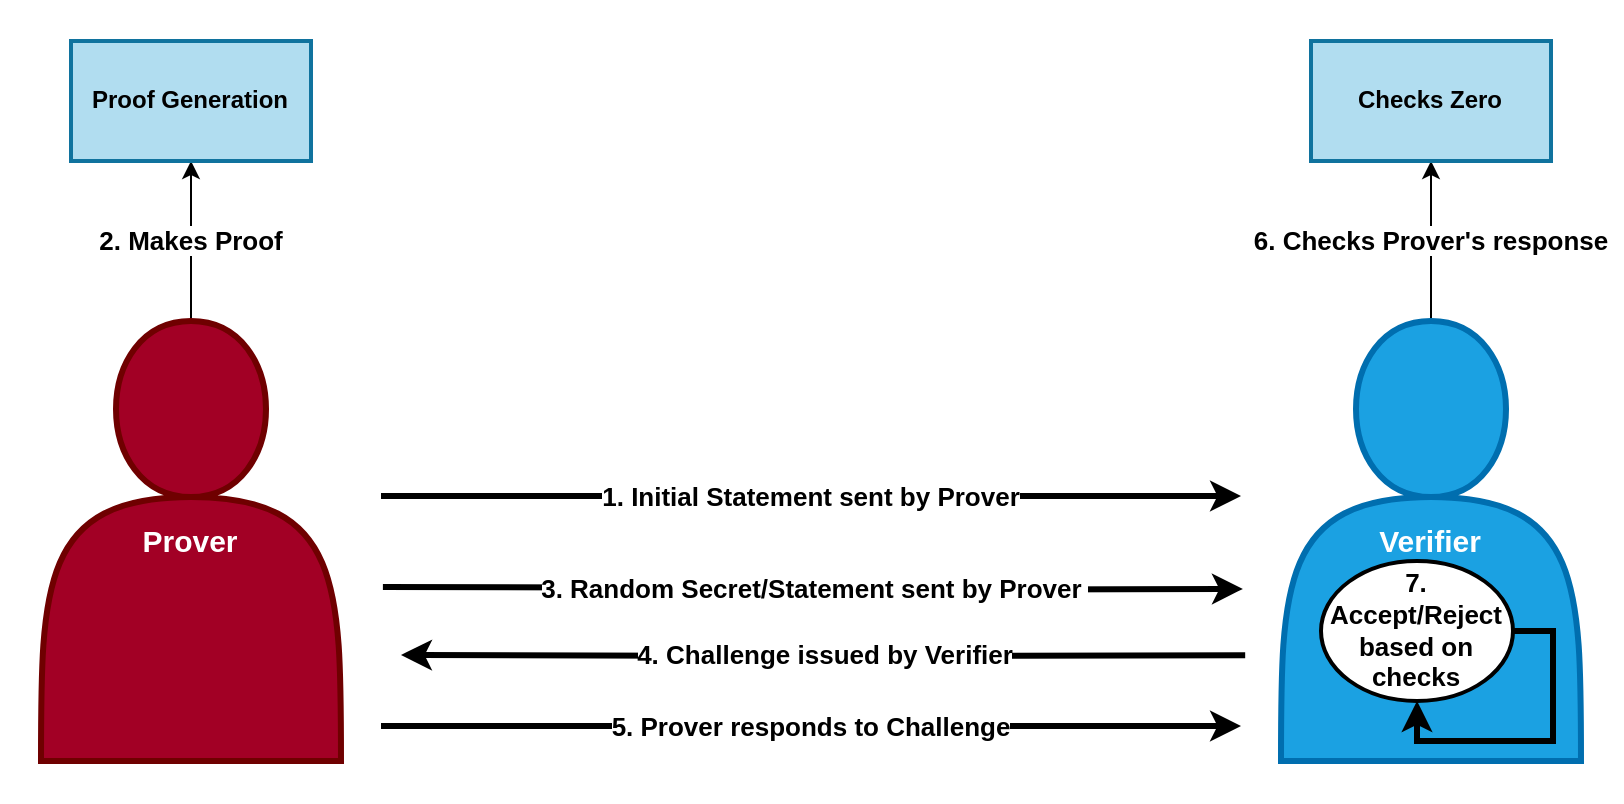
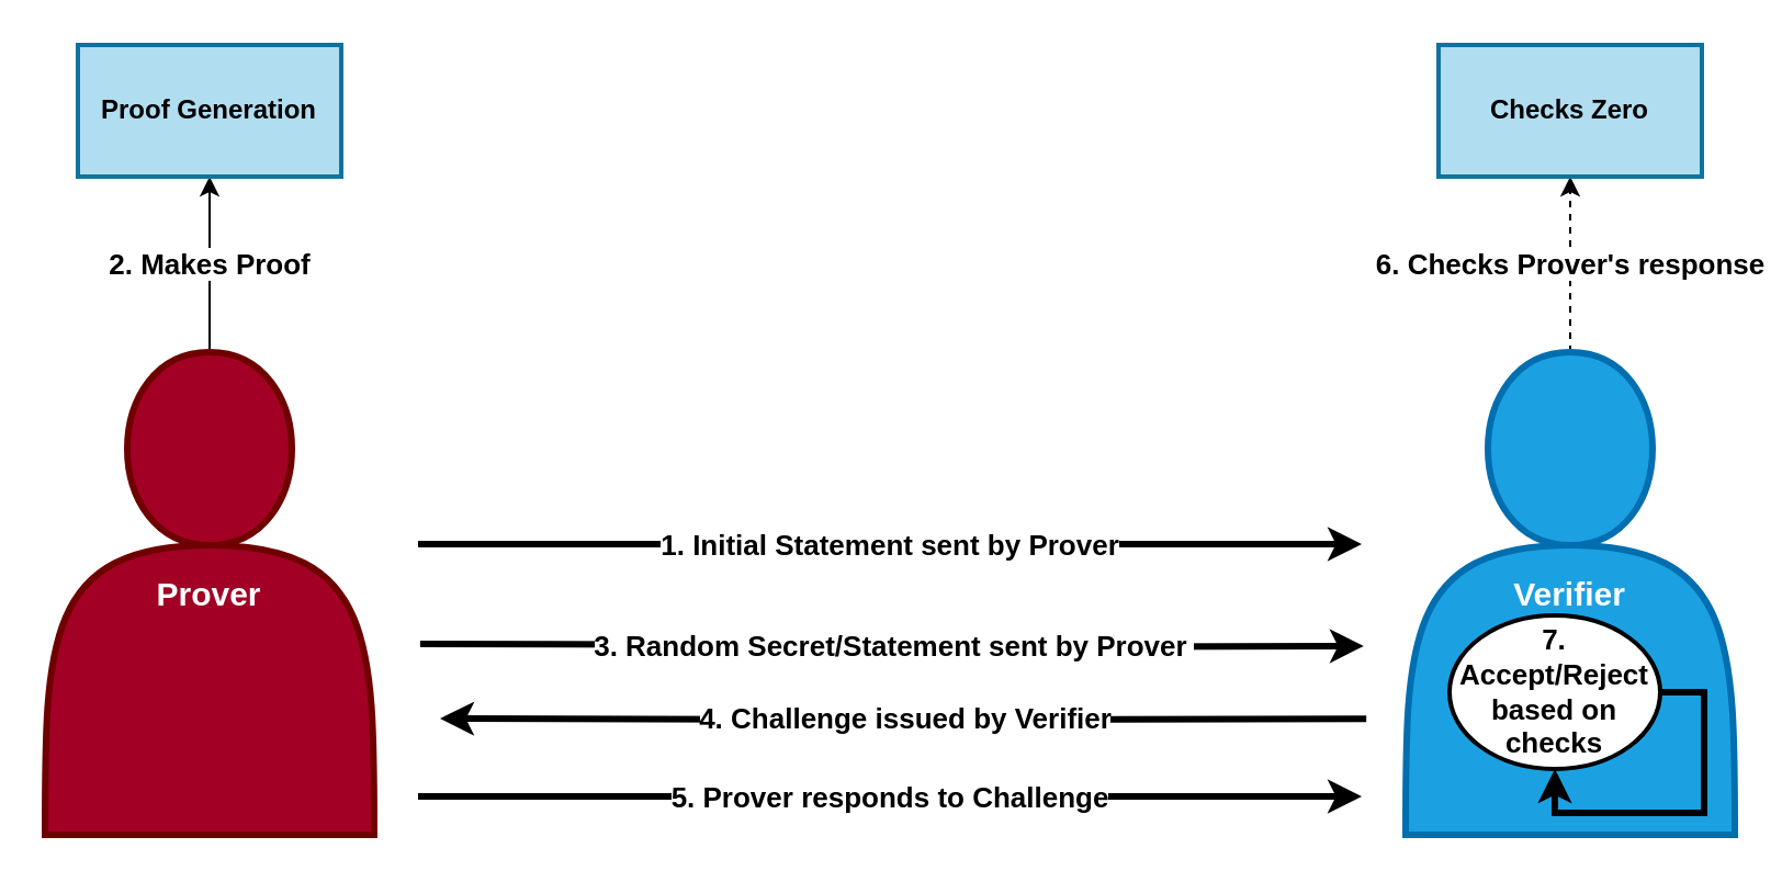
  <mxCell id="0" />
  <mxCell id="1" parent="0" />
  <mxCell id="2" value="1. Initial Statement sent by Prover" style="edgeStyle=orthogonalEdgeStyle;rounded=0;orthogonalLoop=1;jettySize=auto;html=1;exitX=1;exitY=0.25;exitDx=0;exitDy=0;entryX=0;entryY=0.25;entryDx=0;entryDy=0;fontStyle=1;fontSize=13;strokeWidth=3;" edge="1" parent="1"><mxGeometry relative="1" as="geometry"><mxPoint x="190" y="247.5" as="sourcePoint" /><mxPoint x="620" y="247.5" as="targetPoint" /></mxGeometry></mxCell>
  <mxCell id="3" value="4. Challenge issued by Verifier" style="edgeStyle=orthogonalEdgeStyle;rounded=0;orthogonalLoop=1;jettySize=auto;html=1;exitX=0.011;exitY=0.596;exitDx=0;exitDy=0;exitPerimeter=0;fontStyle=1;fontSize=13;strokeWidth=3;" edge="1" parent="1"><mxGeometry x="-0.003" relative="1" as="geometry"><mxPoint x="622.09" y="327.08" as="sourcePoint" /><mxPoint x="200" y="327" as="targetPoint" /><mxPoint y="-1" as="offset" /></mxGeometry></mxCell>
  <mxCell id="4" value="5. Prover responds to Challenge" style="edgeStyle=orthogonalEdgeStyle;rounded=0;orthogonalLoop=1;jettySize=auto;html=1;exitX=1;exitY=0.75;exitDx=0;exitDy=0;entryX=0;entryY=0.75;entryDx=0;entryDy=0;fontStyle=1;fontSize=13;strokeWidth=3;" edge="1" parent="1"><mxGeometry relative="1" as="geometry"><mxPoint x="190" y="362.5" as="sourcePoint" /><mxPoint x="620" y="362.5" as="targetPoint" /><mxPoint as="offset" /></mxGeometry></mxCell>
  <mxCell id="5" value="3. Random Secret/Statement sent by Prover&amp;nbsp;" style="edgeStyle=orthogonalEdgeStyle;rounded=0;orthogonalLoop=1;jettySize=auto;html=1;exitX=1.005;exitY=0.448;exitDx=0;exitDy=0;entryX=0.005;entryY=0.452;entryDx=0;entryDy=0;entryPerimeter=0;exitPerimeter=0;fontStyle=1;fontSize=13;strokeWidth=3;" edge="1" parent="1"><mxGeometry relative="1" as="geometry"><mxPoint x="190.95" y="293.04" as="sourcePoint" /><mxPoint x="620.95" y="293.96" as="targetPoint" /></mxGeometry></mxCell>
  <mxCell id="6" value="2. Makes Proof" style="edgeStyle=orthogonalEdgeStyle;rounded=0;orthogonalLoop=1;jettySize=auto;html=1;exitX=0.5;exitY=0;exitDx=0;exitDy=0;entryX=0.5;entryY=1;entryDx=0;entryDy=0;fontStyle=1;fontSize=13;" edge="1" parent="1" source="7" target="12"><mxGeometry relative="1" as="geometry" /></mxCell>
  <mxCell id="7" value="Prover" style="shape=actor;whiteSpace=wrap;html=1;fillColor=#a20025;strokeColor=#6F0000;strokeWidth=3;fontStyle=1;fontSize=15;fontColor=#ffffff;" vertex="1" parent="1"><mxGeometry x="20" y="160" width="150" height="220" as="geometry" /></mxCell>
- <mxCell id="8" value="6. Checks Prover's response" style="edgeStyle=orthogonalEdgeStyle;rounded=0;orthogonalLoop=1;jettySize=auto;html=1;exitX=0.5;exitY=0;exitDx=0;exitDy=0;entryX=0.5;entryY=1;entryDx=0;entryDy=0;fontStyle=1;fontSize=13;" edge="1" parent="1" source="9" target="13"><mxGeometry relative="1" as="geometry" /></mxCell>
+ <mxCell id="8" value="6. Checks Prover's response" style="edgeStyle=orthogonalEdgeStyle;rounded=0;orthogonalLoop=1;jettySize=auto;html=1;exitX=0.5;exitY=0;exitDx=0;exitDy=0;entryX=0.5;entryY=1;entryDx=0;entryDy=0;fontStyle=1;fontSize=13;dashed=1;" edge="1" parent="1" source="9" target="13"><mxGeometry relative="1" as="geometry" /></mxCell>
  <mxCell id="9" value="Verifier" style="shape=actor;whiteSpace=wrap;html=1;fillColor=#1ba1e2;strokeColor=#006EAF;strokeWidth=3;fontStyle=1;fontSize=15;fontColor=#ffffff;" vertex="1" parent="1"><mxGeometry x="640" y="160" width="150" height="220" as="geometry" /></mxCell>
  <mxCell id="10" value="7. Accept/Reject based on checks" style="ellipse;whiteSpace=wrap;html=1;fontStyle=1;fontSize=13;strokeWidth=2;" vertex="1" parent="1"><mxGeometry x="660" y="280" width="96" height="70" as="geometry" /></mxCell>
  <mxCell id="11" style="edgeStyle=orthogonalEdgeStyle;rounded=0;orthogonalLoop=1;jettySize=auto;html=1;exitX=1;exitY=0.5;exitDx=0;exitDy=0;entryX=0.5;entryY=1;entryDx=0;entryDy=0;strokeWidth=3;" edge="1" parent="1" source="10" target="10"><mxGeometry relative="1" as="geometry" /></mxCell>
  <mxCell id="12" value="Proof Generation" style="rounded=0;whiteSpace=wrap;html=1;fillColor=#b1ddf0;strokeColor=#10739e;strokeWidth=2;fontSize=12;fontStyle=1" vertex="1" parent="1"><mxGeometry x="35" y="20" width="120" height="60" as="geometry" /></mxCell>
  <mxCell id="13" value="Checks Zero" style="rounded=0;whiteSpace=wrap;html=1;fillColor=#b1ddf0;strokeColor=#10739e;strokeWidth=2;fontSize=12;fontStyle=1" vertex="1" parent="1"><mxGeometry x="655" y="20" width="120" height="60" as="geometry" /></mxCell>
